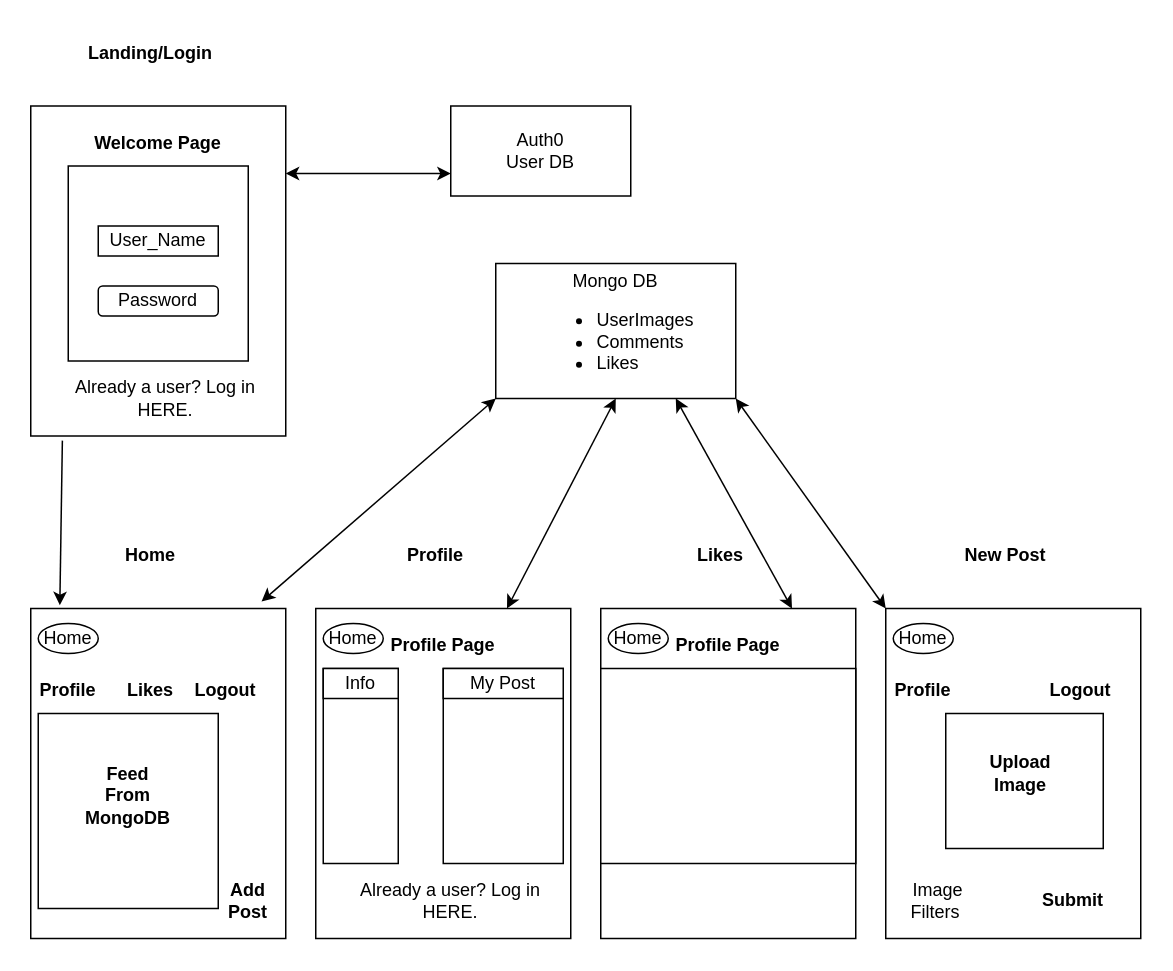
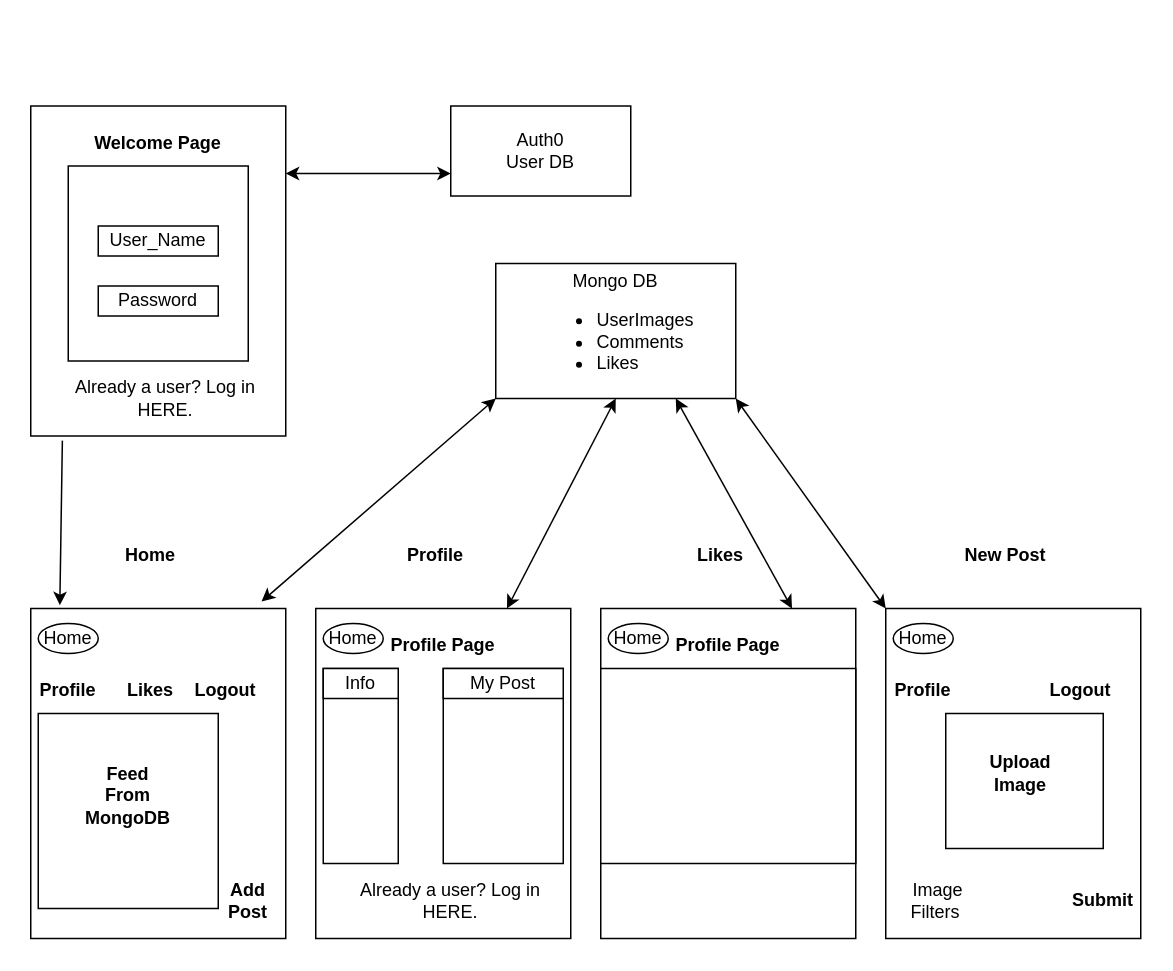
  <mxCell id="0" />
  <mxCell id="1" parent="0" />
  <mxCell id="2" value="" style="rounded=0;whiteSpace=wrap;html=1;" vertex="1" parent="1"><mxGeometry x="20" y="70" width="170" height="220" as="geometry" /></mxCell>
  <mxCell id="3" value="" style="rounded=0;whiteSpace=wrap;html=1;" vertex="1" parent="1"><mxGeometry x="45" y="110" width="120" height="130" as="geometry" /></mxCell>
  <mxCell id="4" value="User_Name" style="rounded=0;whiteSpace=wrap;html=1;" vertex="1" parent="1"><mxGeometry x="65" y="150" width="80" height="20" as="geometry" /></mxCell>
- <mxCell id="5" value="Password" style="whiteSpace=wrap;html=1;rounded=1;" vertex="1" parent="1"><mxGeometry x="65" y="190" width="80" height="20" as="geometry" /></mxCell>
+ <mxCell id="5" value="Password" style="rounded=0;whiteSpace=wrap;html=1;" vertex="1" parent="1"><mxGeometry x="65" y="190" width="80" height="20" as="geometry" /></mxCell>
  <mxCell id="6" value="&lt;b&gt;Welcome Page&lt;/b&gt;" style="text;html=1;strokeColor=none;fillColor=none;align=center;verticalAlign=middle;whiteSpace=wrap;rounded=0;" vertex="1" parent="1"><mxGeometry x="50" y="80" width="110" height="30" as="geometry" /></mxCell>
  <mxCell id="7" value="Already a user? Log in HERE." style="text;html=1;strokeColor=none;fillColor=none;align=center;verticalAlign=middle;whiteSpace=wrap;rounded=0;" vertex="1" parent="1"><mxGeometry x="45" y="250" width="130" height="30" as="geometry" /></mxCell>
- <mxCell id="8" value="&lt;b&gt;Landing/Login&lt;/b&gt;" style="text;html=1;strokeColor=none;fillColor=none;align=center;verticalAlign=middle;whiteSpace=wrap;rounded=0;" vertex="1" parent="1"><mxGeometry x="50" y="20" width="100" height="30" as="geometry" /></mxCell>
  <mxCell id="9" value="Auth0&lt;br&gt;User DB" style="rounded=0;whiteSpace=wrap;html=1;" vertex="1" parent="1"><mxGeometry x="300" y="70" width="120" height="60" as="geometry" /></mxCell>
  <mxCell id="10" value="" style="rounded=0;whiteSpace=wrap;html=1;" vertex="1" parent="1"><mxGeometry x="20" y="405" width="170" height="220" as="geometry" /></mxCell>
  <mxCell id="11" value="" style="rounded=0;whiteSpace=wrap;html=1;" vertex="1" parent="1"><mxGeometry x="25" y="475" width="120" height="130" as="geometry" /></mxCell>
  <mxCell id="12" value="&lt;b&gt;Profile&lt;/b&gt;" style="text;html=1;strokeColor=none;fillColor=none;align=center;verticalAlign=middle;whiteSpace=wrap;rounded=0;" vertex="1" parent="1"><mxGeometry x="20" y="445" width="50" height="30" as="geometry" /></mxCell>
  <mxCell id="13" value="&lt;b&gt;Home&lt;/b&gt;" style="text;html=1;strokeColor=none;fillColor=none;align=center;verticalAlign=middle;whiteSpace=wrap;rounded=0;" vertex="1" parent="1"><mxGeometry x="50" y="355" width="100" height="30" as="geometry" /></mxCell>
  <mxCell id="14" value="Home" style="ellipse;whiteSpace=wrap;html=1;" vertex="1" parent="1"><mxGeometry x="25" y="415" width="40" height="20" as="geometry" /></mxCell>
  <mxCell id="15" value="&lt;b&gt;Likes&lt;/b&gt;" style="text;html=1;strokeColor=none;fillColor=none;align=center;verticalAlign=middle;whiteSpace=wrap;rounded=0;" vertex="1" parent="1"><mxGeometry x="75" y="445" width="50" height="30" as="geometry" /></mxCell>
  <mxCell id="16" value="&lt;b&gt;Logout&lt;/b&gt;" style="text;html=1;strokeColor=none;fillColor=none;align=center;verticalAlign=middle;whiteSpace=wrap;rounded=0;" vertex="1" parent="1"><mxGeometry x="125" y="445" width="50" height="30" as="geometry" /></mxCell>
  <mxCell id="17" value="&lt;b&gt;Add Post&lt;/b&gt;" style="text;html=1;strokeColor=none;fillColor=none;align=center;verticalAlign=middle;whiteSpace=wrap;rounded=0;" vertex="1" parent="1"><mxGeometry x="140" y="585" width="50" height="30" as="geometry" /></mxCell>
  <mxCell id="18" value="&lt;b&gt;Feed From MongoDB&lt;/b&gt;" style="text;html=1;strokeColor=none;fillColor=none;align=center;verticalAlign=middle;whiteSpace=wrap;rounded=0;" vertex="1" parent="1"><mxGeometry x="55" y="515" width="60" height="30" as="geometry" /></mxCell>
  <mxCell id="19" value="Mongo DB&lt;br&gt;&lt;ul&gt;&lt;li style=&quot;text-align: left;&quot;&gt;UserImages&lt;/li&gt;&lt;li style=&quot;text-align: left;&quot;&gt;Comments&lt;/li&gt;&lt;li style=&quot;text-align: left;&quot;&gt;Likes&lt;/li&gt;&lt;/ul&gt;" style="rounded=0;whiteSpace=wrap;html=1;" vertex="1" parent="1"><mxGeometry x="330" y="175" width="160" height="90" as="geometry" /></mxCell>
  <mxCell id="20" value="" style="rounded=0;whiteSpace=wrap;html=1;" vertex="1" parent="1"><mxGeometry x="590" y="405" width="170" height="220" as="geometry" /></mxCell>
  <mxCell id="21" value="" style="rounded=0;whiteSpace=wrap;html=1;" vertex="1" parent="1"><mxGeometry x="630" y="475" width="105" height="90" as="geometry" /></mxCell>
  <mxCell id="22" value="&lt;b&gt;Profile&lt;/b&gt;" style="text;html=1;strokeColor=none;fillColor=none;align=center;verticalAlign=middle;whiteSpace=wrap;rounded=0;" vertex="1" parent="1"><mxGeometry x="590" y="445" width="50" height="30" as="geometry" /></mxCell>
  <mxCell id="23" value="&lt;b&gt;New Post&lt;/b&gt;" style="text;html=1;strokeColor=none;fillColor=none;align=center;verticalAlign=middle;whiteSpace=wrap;rounded=0;" vertex="1" parent="1"><mxGeometry x="620" y="355" width="100" height="30" as="geometry" /></mxCell>
  <mxCell id="24" value="Home" style="ellipse;whiteSpace=wrap;html=1;" vertex="1" parent="1"><mxGeometry x="595" y="415" width="40" height="20" as="geometry" /></mxCell>
  <mxCell id="25" value="&lt;b&gt;Logout&lt;/b&gt;" style="text;html=1;strokeColor=none;fillColor=none;align=center;verticalAlign=middle;whiteSpace=wrap;rounded=0;" vertex="1" parent="1"><mxGeometry x="695" y="445" width="50" height="30" as="geometry" /></mxCell>
- <mxCell id="26" value="&lt;b&gt;Submit&lt;/b&gt;" style="text;html=1;strokeColor=none;fillColor=none;align=center;verticalAlign=middle;whiteSpace=wrap;rounded=0;" vertex="1" parent="1"><mxGeometry x="690" y="585" width="50" height="30" as="geometry" /></mxCell>
+ <mxCell id="26" value="&lt;b&gt;Submit&lt;/b&gt;" style="text;html=1;strokeColor=none;fillColor=none;align=center;verticalAlign=middle;whiteSpace=wrap;rounded=0;" vertex="1" parent="1"><mxGeometry x="710" y="585" width="50" height="30" as="geometry" /></mxCell>
  <mxCell id="27" value="&lt;b&gt;Upload Image&lt;/b&gt;" style="text;html=1;strokeColor=none;fillColor=none;align=center;verticalAlign=middle;whiteSpace=wrap;rounded=0;" vertex="1" parent="1"><mxGeometry x="650" y="500" width="60" height="30" as="geometry" /></mxCell>
  <mxCell id="28" value="Image Filters&amp;nbsp;" style="text;html=1;strokeColor=none;fillColor=none;align=center;verticalAlign=middle;whiteSpace=wrap;rounded=0;" vertex="1" parent="1"><mxGeometry x="595" y="585" width="60" height="30" as="geometry" /></mxCell>
  <mxCell id="29" value="" style="rounded=0;whiteSpace=wrap;html=1;" vertex="1" parent="1"><mxGeometry x="210" y="405" width="170" height="220" as="geometry" /></mxCell>
  <mxCell id="30" value="" style="rounded=0;whiteSpace=wrap;html=1;" vertex="1" parent="1"><mxGeometry x="295" y="445" width="80" height="130" as="geometry" /></mxCell>
  <mxCell id="31" value="&lt;b&gt;Profile Page&lt;/b&gt;" style="text;html=1;strokeColor=none;fillColor=none;align=center;verticalAlign=middle;whiteSpace=wrap;rounded=0;" vertex="1" parent="1"><mxGeometry x="240" y="415" width="110" height="30" as="geometry" /></mxCell>
  <mxCell id="32" value="Already a user? Log in HERE." style="text;html=1;strokeColor=none;fillColor=none;align=center;verticalAlign=middle;whiteSpace=wrap;rounded=0;" vertex="1" parent="1"><mxGeometry x="235" y="585" width="130" height="30" as="geometry" /></mxCell>
  <mxCell id="33" value="&lt;b&gt;Profile&lt;/b&gt;" style="text;html=1;strokeColor=none;fillColor=none;align=center;verticalAlign=middle;whiteSpace=wrap;rounded=0;" vertex="1" parent="1"><mxGeometry x="240" y="355" width="100" height="30" as="geometry" /></mxCell>
  <mxCell id="34" value="Home" style="ellipse;whiteSpace=wrap;html=1;" vertex="1" parent="1"><mxGeometry x="215" y="415" width="40" height="20" as="geometry" /></mxCell>
  <mxCell id="35" value="" style="rounded=0;whiteSpace=wrap;html=1;" vertex="1" parent="1"><mxGeometry x="215" y="445" width="50" height="130" as="geometry" /></mxCell>
  <mxCell id="36" value="Info" style="rounded=0;whiteSpace=wrap;html=1;" vertex="1" parent="1"><mxGeometry x="215" y="445" width="50" height="20" as="geometry" /></mxCell>
  <mxCell id="37" value="My Post" style="rounded=0;whiteSpace=wrap;html=1;" vertex="1" parent="1"><mxGeometry x="295" y="445" width="80" height="20" as="geometry" /></mxCell>
  <mxCell id="38" value="" style="rounded=0;whiteSpace=wrap;html=1;" vertex="1" parent="1"><mxGeometry x="400" y="405" width="170" height="220" as="geometry" /></mxCell>
  <mxCell id="39" value="" style="rounded=0;whiteSpace=wrap;html=1;" vertex="1" parent="1"><mxGeometry x="400" y="445" width="170" height="130" as="geometry" /></mxCell>
  <mxCell id="40" value="&lt;b&gt;Profile Page&lt;/b&gt;" style="text;html=1;strokeColor=none;fillColor=none;align=center;verticalAlign=middle;whiteSpace=wrap;rounded=0;" vertex="1" parent="1"><mxGeometry x="430" y="415" width="110" height="30" as="geometry" /></mxCell>
  <mxCell id="41" value="&lt;b&gt;Likes&lt;/b&gt;" style="text;html=1;strokeColor=none;fillColor=none;align=center;verticalAlign=middle;whiteSpace=wrap;rounded=0;" vertex="1" parent="1"><mxGeometry x="430" y="355" width="100" height="30" as="geometry" /></mxCell>
  <mxCell id="42" value="Home" style="ellipse;whiteSpace=wrap;html=1;" vertex="1" parent="1"><mxGeometry x="405" y="415" width="40" height="20" as="geometry" /></mxCell>
  <mxCell id="43" value="" style="endArrow=classic;startArrow=classic;html=1;rounded=0;entryX=0;entryY=0.75;entryDx=0;entryDy=0;" edge="1" parent="1" target="9"><mxGeometry width="50" height="50" relative="1" as="geometry"><mxPoint x="190" y="115" as="sourcePoint" /><mxPoint x="360" y="-50" as="targetPoint" /></mxGeometry></mxCell>
  <mxCell id="44" value="" style="endArrow=classic;startArrow=classic;html=1;rounded=0;entryX=0;entryY=1;entryDx=0;entryDy=0;exitX=0.905;exitY=-0.021;exitDx=0;exitDy=0;exitPerimeter=0;" edge="1" parent="1" source="10" target="19"><mxGeometry width="50" height="50" relative="1" as="geometry"><mxPoint x="310" y="345" as="sourcePoint" /><mxPoint x="360" y="295" as="targetPoint" /></mxGeometry></mxCell>
  <mxCell id="45" value="" style="endArrow=classic;startArrow=classic;html=1;rounded=0;entryX=0.5;entryY=1;entryDx=0;entryDy=0;exitX=0.75;exitY=0;exitDx=0;exitDy=0;" edge="1" parent="1" source="29" target="19"><mxGeometry width="50" height="50" relative="1" as="geometry"><mxPoint x="310" y="345" as="sourcePoint" /><mxPoint x="360" y="295" as="targetPoint" /></mxGeometry></mxCell>
  <mxCell id="46" value="" style="endArrow=classic;startArrow=classic;html=1;rounded=0;entryX=0.75;entryY=1;entryDx=0;entryDy=0;exitX=0.75;exitY=0;exitDx=0;exitDy=0;" edge="1" parent="1" source="38" target="19"><mxGeometry width="50" height="50" relative="1" as="geometry"><mxPoint x="310" y="345" as="sourcePoint" /><mxPoint x="360" y="295" as="targetPoint" /></mxGeometry></mxCell>
  <mxCell id="47" value="" style="endArrow=classic;startArrow=classic;html=1;rounded=0;entryX=1;entryY=1;entryDx=0;entryDy=0;exitX=0;exitY=0;exitDx=0;exitDy=0;" edge="1" parent="1" source="20" target="19"><mxGeometry width="50" height="50" relative="1" as="geometry"><mxPoint x="310" y="345" as="sourcePoint" /><mxPoint x="360" y="295" as="targetPoint" /></mxGeometry></mxCell>
  <mxCell id="48" value="" style="endArrow=classic;html=1;rounded=0;exitX=0.124;exitY=1.014;exitDx=0;exitDy=0;exitPerimeter=0;entryX=0.114;entryY=-0.01;entryDx=0;entryDy=0;entryPerimeter=0;" edge="1" parent="1" source="2" target="10"><mxGeometry width="50" height="50" relative="1" as="geometry"><mxPoint x="310" y="185" as="sourcePoint" /><mxPoint x="360" y="135" as="targetPoint" /></mxGeometry></mxCell>
